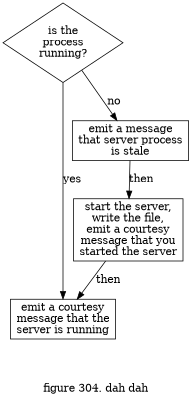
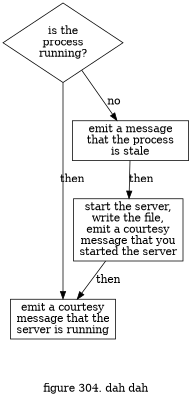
  digraph {
    label="\nfigure 304. dah dah"
    node [shape=block]
    n1 [label="start the server,\nwrite the file,\nemit a courtesy\nmessage that you\nstarted the server"]
    n2 [label="emit a courtesy\nmessage that the\nserver is running"]
    n3 [label="is the\nprocess\nrunning?" shape=diamond]
-   n4 [label="emit a message\nthat server process\nis stale"]
+   n4 [label="emit a message\nthat the process\nis stale"]
    n1 -> n2 [label=then]
-   n3 -> n2 [label=yes]
+   n3 -> n2 [label=then]
    n3 -> n4 [label=no]
    n4 -> n1 [label=then]
  }
